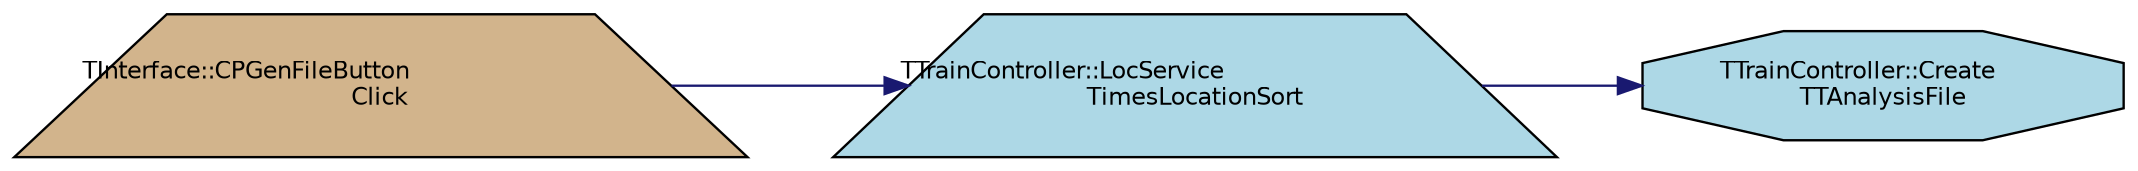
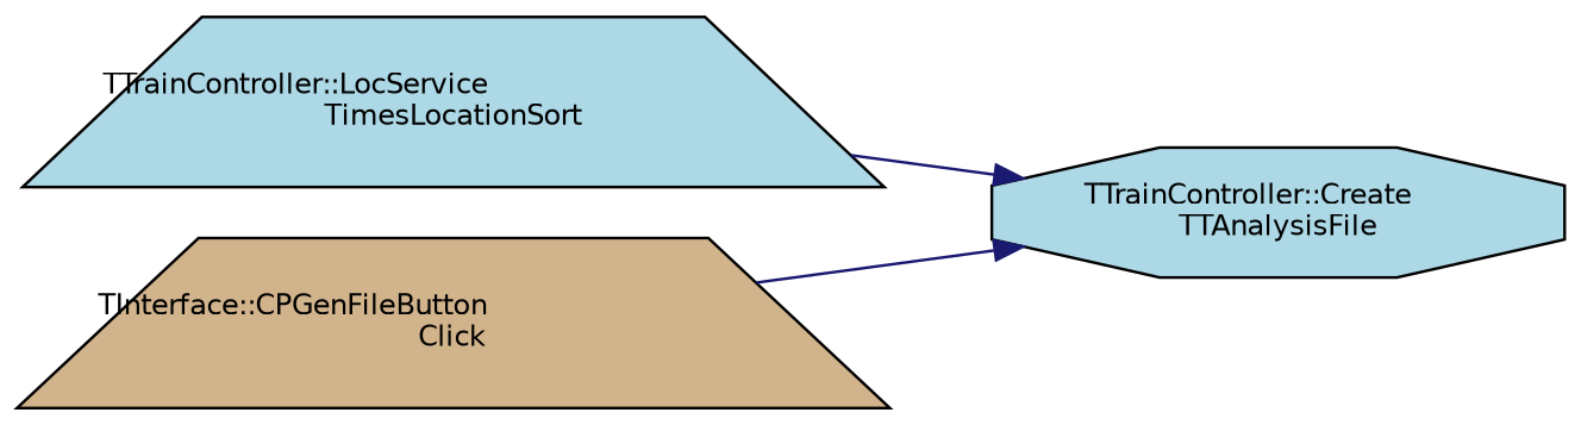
  digraph {
    rankdir=RL
    node [color=black fillcolor=lightblue fontname=Helvetica fontsize=10 shape=trapezium style=filled]
    edge [color=midnightblue dir=back fontname=Helvetica fontsize=10 labelfontname=Helvetica labelfontsize=10 style=solid]
    n1 [fontcolor=black height=0.2 label="TTrainController::LocService\lTimesLocationSort" width=0.4]
    n2 [height=0.2 label="TTrainController::Create\lTTAnalysisFile" shape=octagon width=0.4]
    n3 [fillcolor=tan height=0.2 label="TInterface::CPGenFileButton\lClick" width=0.4]
    n2 -> n1
-   n1 -> n3
+   n2 -> n3
  }
